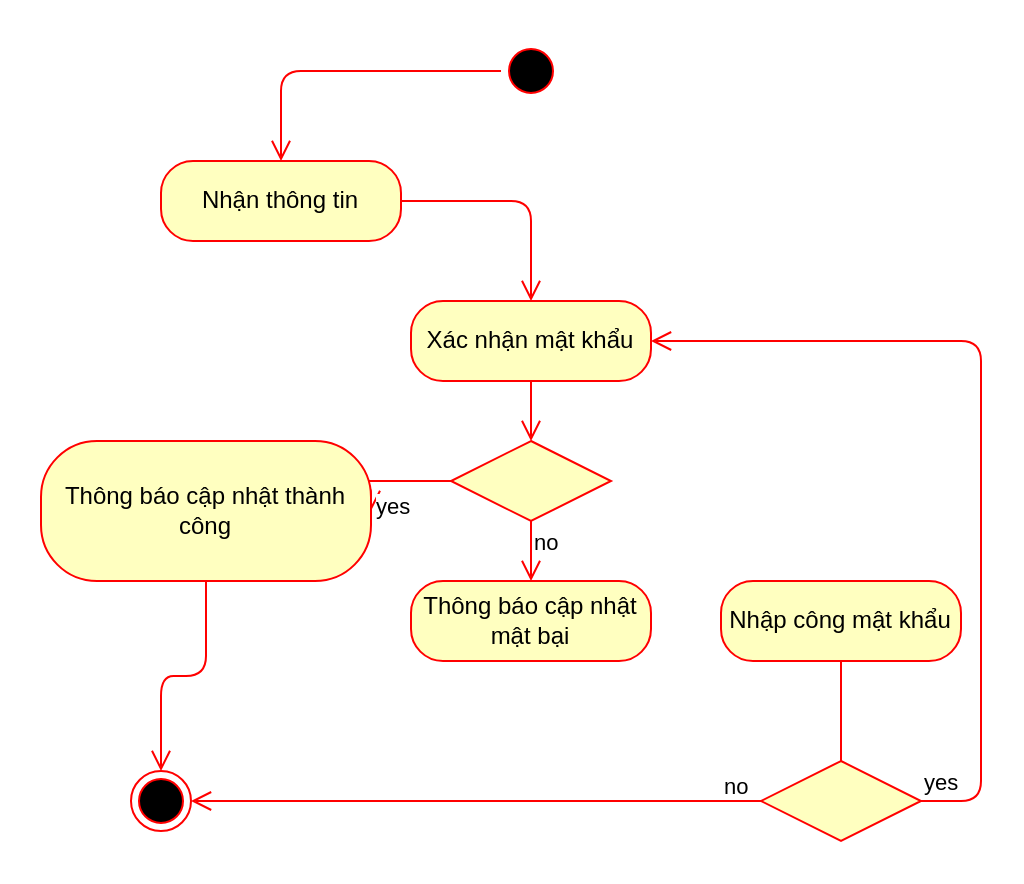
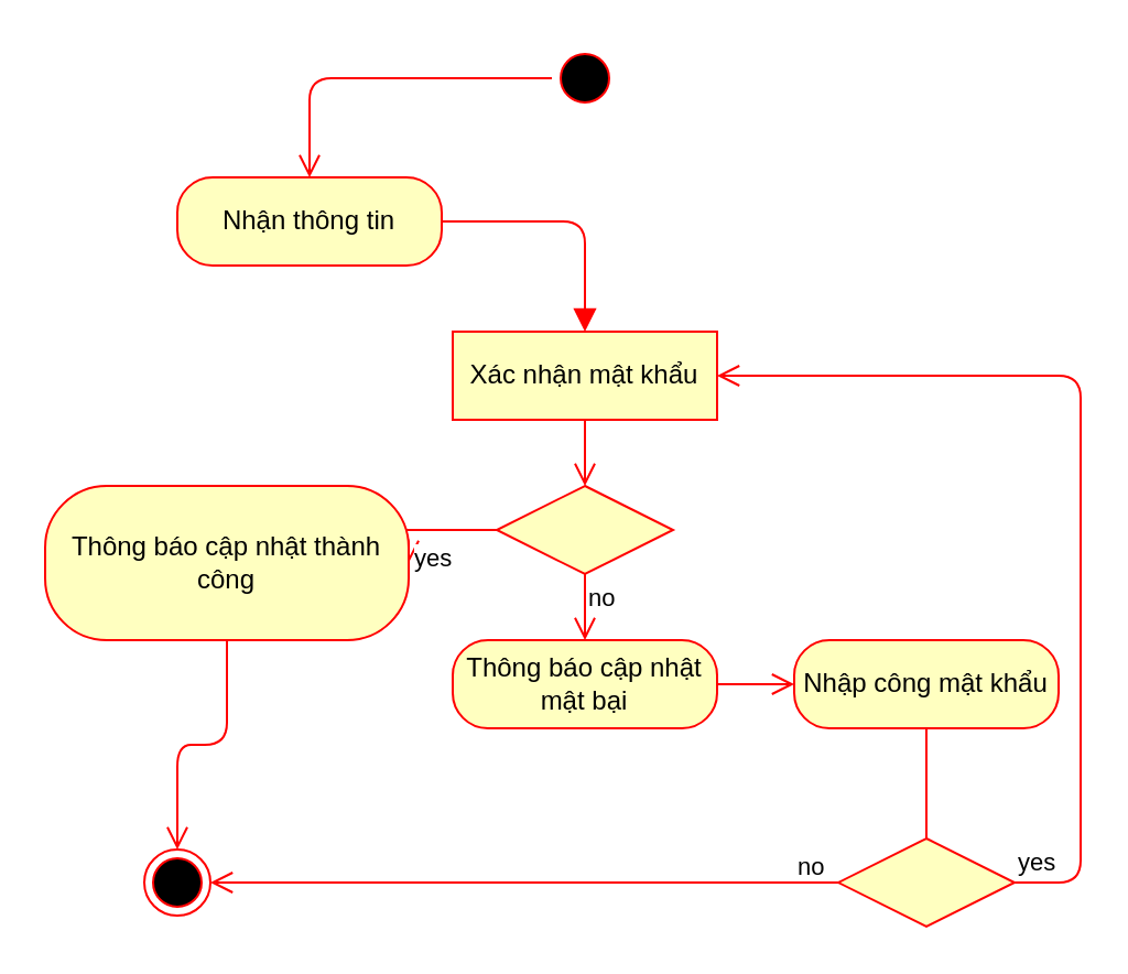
  <mxCell id="0" />
  <mxCell id="1" parent="0" />
  <mxCell id="2" value="" style="ellipse;html=1;shape=startState;fillColor=#000000;strokeColor=#ff0000;" vertex="1" parent="1"><mxGeometry x="250" y="20" width="30" height="30" as="geometry" /></mxCell>
  <mxCell id="3" value="" style="edgeStyle=orthogonalEdgeStyle;html=1;verticalAlign=bottom;endArrow=open;endSize=8;strokeColor=#ff0000;" edge="1" source="2" parent="1" target="5"><mxGeometry relative="1" as="geometry"><mxPoint x="135" y="-30" as="targetPoint" /></mxGeometry></mxCell>
  <mxCell id="4" value="" style="ellipse;html=1;shape=endState;fillColor=#000000;strokeColor=#ff0000;" vertex="1" parent="1"><mxGeometry x="65" y="385" width="30" height="30" as="geometry" /></mxCell>
  <mxCell id="5" value="Nhận thông tin" style="rounded=1;whiteSpace=wrap;html=1;arcSize=40;fontColor=#000000;fillColor=#ffffc0;strokeColor=#ff0000;" vertex="1" parent="1"><mxGeometry x="80" y="80" width="120" height="40" as="geometry" /></mxCell>
- <mxCell id="6" value="" style="edgeStyle=orthogonalEdgeStyle;html=1;verticalAlign=bottom;endArrow=open;endSize=8;strokeColor=#ff0000;entryX=0.5;entryY=0;entryDx=0;entryDy=0;" edge="1" source="5" parent="1" target="10"><mxGeometry relative="1" as="geometry"><mxPoint x="60" y="140" as="targetPoint" /></mxGeometry></mxCell>
+ <mxCell id="6" value="" style="edgeStyle=orthogonalEdgeStyle;html=1;verticalAlign=bottom;endArrow=block;endSize=8;strokeColor=#ff0000;entryX=0.5;entryY=0;entryDx=0;entryDy=0;" edge="1" source="5" parent="1" target="10"><mxGeometry relative="1" as="geometry"><mxPoint x="60" y="140" as="targetPoint" /></mxGeometry></mxCell>
  <mxCell id="7" value="" style="rhombus;whiteSpace=wrap;html=1;fillColor=#ffffc0;strokeColor=#ff0000;" vertex="1" parent="1"><mxGeometry x="225" y="220" width="80" height="40" as="geometry" /></mxCell>
  <mxCell id="8" value="no" style="edgeStyle=orthogonalEdgeStyle;html=1;align=left;verticalAlign=bottom;endArrow=open;endSize=8;strokeColor=#ff0000;entryX=0.5;entryY=0;entryDx=0;entryDy=0;" edge="1" source="7" parent="1" target="14"><mxGeometry x="0.333" relative="1" as="geometry"><mxPoint x="630" y="140" as="targetPoint" /><mxPoint as="offset" /></mxGeometry></mxCell>
  <mxCell id="9" value="yes" style="edgeStyle=orthogonalEdgeStyle;html=1;align=left;verticalAlign=top;endArrow=open;endSize=8;strokeColor=#ff0000;entryX=1;entryY=0.5;entryDx=0;entryDy=0;" edge="1" source="7" parent="1" target="12"><mxGeometry x="-0.524" relative="1" as="geometry"><mxPoint x="280" y="370" as="targetPoint" /><Array as="points"><mxPoint x="130" y="240" /><mxPoint x="130" y="240" /></Array><mxPoint as="offset" /></mxGeometry></mxCell>
- <mxCell id="10" value="Xác nhận mật khẩu" style="rounded=1;whiteSpace=wrap;html=1;arcSize=40;fontColor=#000000;fillColor=#ffffc0;strokeColor=#ff0000;" vertex="1" parent="1"><mxGeometry x="205" y="150" width="120" height="40" as="geometry" /></mxCell>
+ <mxCell id="10" value="Xác nhận mật khẩu" style="whiteSpace=wrap;html=1;arcSize=40;fontColor=#000000;fillColor=#ffffc0;strokeColor=#ff0000;rounded=0;" vertex="1" parent="1"><mxGeometry x="205" y="150" width="120" height="40" as="geometry" /></mxCell>
  <mxCell id="11" value="" style="edgeStyle=orthogonalEdgeStyle;html=1;verticalAlign=bottom;endArrow=open;endSize=8;strokeColor=#ff0000;entryX=0.5;entryY=0;entryDx=0;entryDy=0;" edge="1" source="10" parent="1" target="7"><mxGeometry relative="1" as="geometry"><mxPoint x="265" y="250" as="targetPoint" /></mxGeometry></mxCell>
  <mxCell id="12" value="Thông báo cập nhật thành công" style="rounded=1;whiteSpace=wrap;html=1;arcSize=40;fontColor=#000000;fillColor=#ffffc0;strokeColor=#ff0000;" vertex="1" parent="1"><mxGeometry x="20" y="220" width="165" height="70" as="geometry" /></mxCell>
  <mxCell id="13" value="" style="edgeStyle=orthogonalEdgeStyle;html=1;verticalAlign=bottom;endArrow=open;endSize=8;strokeColor=#ff0000;entryX=0.5;entryY=0;entryDx=0;entryDy=0;" edge="1" source="12" parent="1" target="4"><mxGeometry relative="1" as="geometry"><mxPoint x="490" y="530" as="targetPoint" /></mxGeometry></mxCell>
  <mxCell id="14" value="Thông báo cập nhật mật bại" style="rounded=1;whiteSpace=wrap;html=1;arcSize=40;fontColor=#000000;fillColor=#ffffc0;strokeColor=#ff0000;" vertex="1" parent="1"><mxGeometry x="205" y="290" width="120" height="40" as="geometry" /></mxCell>
+ <mxCell id="15" value="" style="edgeStyle=orthogonalEdgeStyle;html=1;verticalAlign=bottom;endArrow=open;endSize=8;strokeColor=#ff0000;" edge="1" source="14" parent="1" target="16"><mxGeometry relative="1" as="geometry"><mxPoint x="510" y="170" as="targetPoint" /></mxGeometry></mxCell>
  <mxCell id="16" value="Nhập công mật khẩu" style="rounded=1;whiteSpace=wrap;html=1;arcSize=40;fontColor=#000000;fillColor=#ffffc0;strokeColor=#ff0000;" vertex="1" parent="1"><mxGeometry x="360" y="290" width="120" height="40" as="geometry" /></mxCell>
  <mxCell id="17" value="" style="edgeStyle=orthogonalEdgeStyle;html=1;verticalAlign=bottom;endArrow=open;endSize=8;strokeColor=#ff0000;entryX=0.5;entryY=0;entryDx=0;entryDy=0;" edge="1" source="16" parent="1" target="18"><mxGeometry relative="1" as="geometry"><mxPoint x="500" y="150" as="targetPoint" /><Array as="points"><mxPoint x="420" y="420" /><mxPoint x="420" y="420" /></Array></mxGeometry></mxCell>
  <mxCell id="18" value="" style="rhombus;whiteSpace=wrap;html=1;fillColor=#ffffc0;strokeColor=#ff0000;" vertex="1" parent="1"><mxGeometry x="380" y="380" width="80" height="40" as="geometry" /></mxCell>
  <mxCell id="19" value="yes" style="edgeStyle=orthogonalEdgeStyle;html=1;align=left;verticalAlign=bottom;endArrow=open;endSize=8;strokeColor=#ff0000;entryX=1;entryY=0.5;entryDx=0;entryDy=0;" edge="1" source="18" parent="1" target="10"><mxGeometry x="-1" relative="1" as="geometry"><mxPoint x="505" y="480" as="targetPoint" /><Array as="points"><mxPoint x="490" y="400" /><mxPoint x="490" y="170" /></Array></mxGeometry></mxCell>
  <mxCell id="20" value="no" style="edgeStyle=orthogonalEdgeStyle;html=1;align=left;verticalAlign=top;endArrow=open;endSize=8;strokeColor=#ff0000;entryX=1;entryY=0.5;entryDx=0;entryDy=0;" edge="1" source="18" parent="1" target="4"><mxGeometry x="-0.86" y="-20" relative="1" as="geometry"><mxPoint x="365" y="560" as="targetPoint" /><mxPoint as="offset" /></mxGeometry></mxCell>
